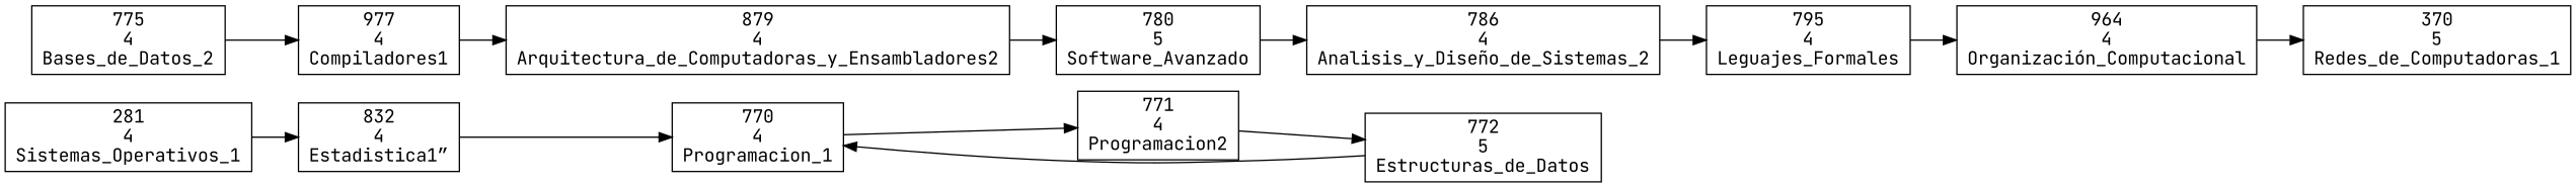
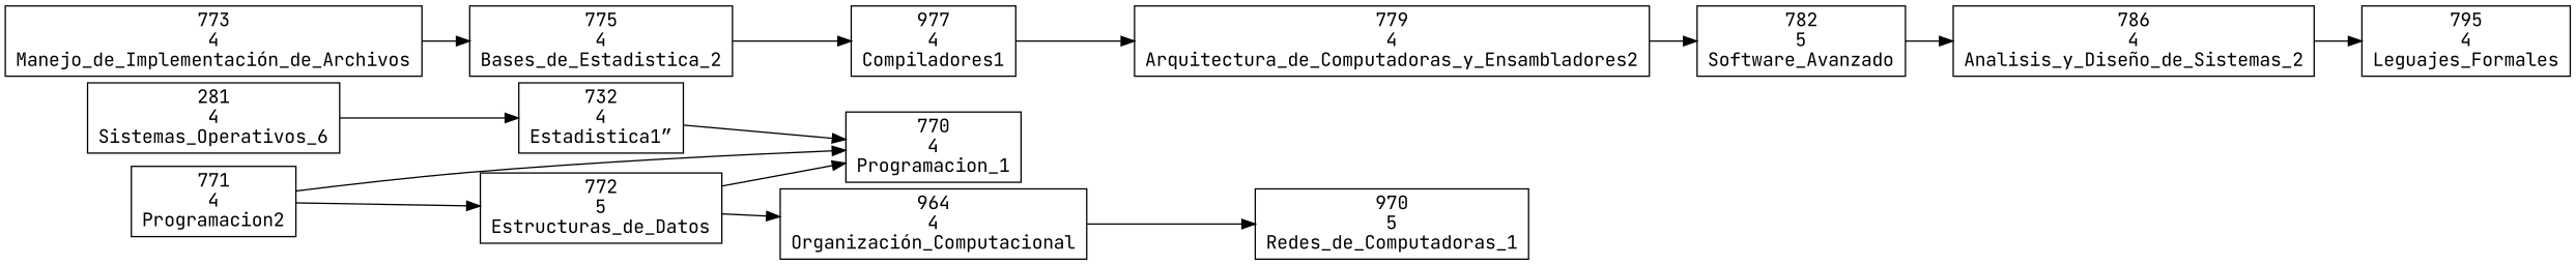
  digraph {
    fontname="JetBrains Mono"
    nodesep=.05
    rankdir=LR
    node [fontname="JetBrains Mono" shape=record]
    edge [fontname="JetBrains Mono"]
-   n1 [height=.5 label="281\n4\nSistemas_Operativos_1" width=1.5]
-   n2 [height=.5 label="832\n4\nEstadistica1”" width=1.5]
+   n1 [height=.5 label="281\n4\nSistemas_Operativos_6" width=1.5]
+   n2 [height=.5 label="732\n4\nEstadistica1”" width=1.5]
    n3 [height=.5 label="770\n4\nProgramacion_1" width=1.5]
    n4 [height=.5 label="771\n4\nProgramacion2" width=1.5]
    n5 [height=.5 label="772\n5\nEstructuras_de_Datos" width=1.5]
-   n7 [height=.5 label="775\n4\nBases_de_Datos_2" width=1.5]
+   n6 [height=.5 label="773\n4\nManejo_de_Implementación_de_Archivos" width=1.5]
+   n7 [height=.5 label="775\n4\nBases_de_Estadistica_2" width=1.5]
    n8 [height=.5 label="977\n4\nCompiladores1" width=1.5]
-   n9 [height=.5 label="879\n4\nArquitectura_de_Computadoras_y_Ensambladores2" width=1.5]
-   n10 [height=.5 label="780\n5\nSoftware_Avanzado" width=1.5]
+   n9 [height=.5 label="779\n4\nArquitectura_de_Computadoras_y_Ensambladores2" width=1.5]
+   n10 [height=.5 label="782\n5\nSoftware_Avanzado" width=1.5]
    n11 [height=.5 label="786\n4\nAnalisis_y_Diseño_de_Sistemas_2" width=1.5]
    n12 [height=.5 label="795\n4\nLeguajes_Formales" width=1.5]
    n13 [height=.5 label="964\n4\nOrganización_Computacional" width=1.5]
-   n14 [height=.5 label="370\n5\nRedes_de_Computadoras_1" width=1.5]
+   n14 [height=.5 label="970\n5\nRedes_de_Computadoras_1" width=1.5]
    n1 -> n2
    n2 -> n3
-   n3 -> n4
+   n4 -> n3
    n4 -> n5
    n5 -> n3
+   n6 -> n7
    n7 -> n8
    n8 -> n9
    n9 -> n10
    n10 -> n11
    n11 -> n12
-   n12 -> n13
+   n5 -> n13
    n13 -> n14
  }
